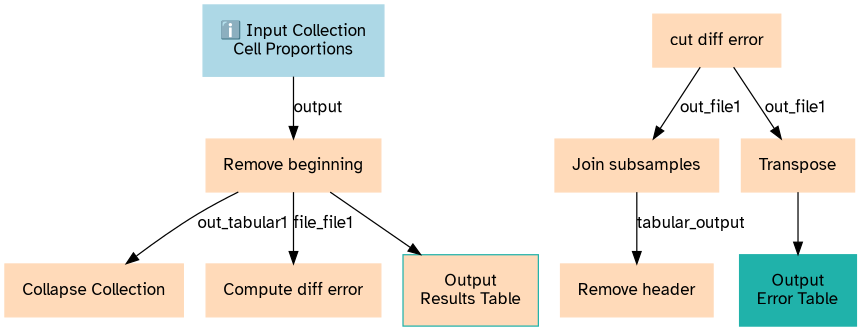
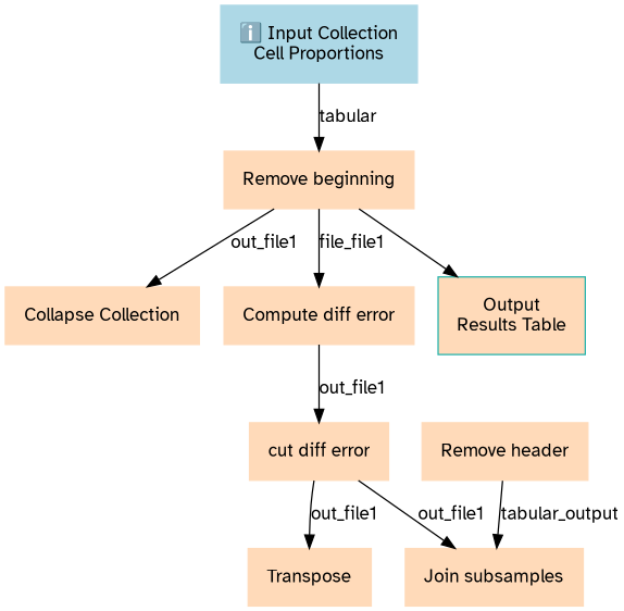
  digraph {
    node [color=peachpuff fontname="Atkinson Hyperlegible" margin="0.2,0.2" shape=box style=filled]
    edge [fontname="Atkinson Hyperlegible"]
    n1 [color=lightblue label="ℹ️ Input Collection\nCell Proportions"]
    n2 [label="Remove beginning"]
    n3 [label="Collapse Collection"]
    n4 [label="Compute diff error"]
    n5 [color=lightseagreen fillcolor=peachpuff label="Output\nResults Table"]
    n6 [label="cut diff error"]
    n7 [label="Join subsamples"]
    n8 [label=Transpose]
    n9 [label="Remove header"]
-   n10 [color=lightseagreen label="Output\nError Table"]
-   n1 -> n2 [label=output]
-   n2 -> n3 [label=out_tabular1]
+   n1 -> n2 [label=tabular]
+   n2 -> n3 [label=out_file1]
    n2 -> n4 [label=file_file1]
    n2 -> n5
+   n4 -> n6 [label=out_file1]
    n6 -> n7 [label=out_file1]
    n6 -> n8 [label=out_file1]
-   n7 -> n9 [label=tabular_output]
-   n8 -> n10
+   n9 -> n7 [label=tabular_output]
  }
